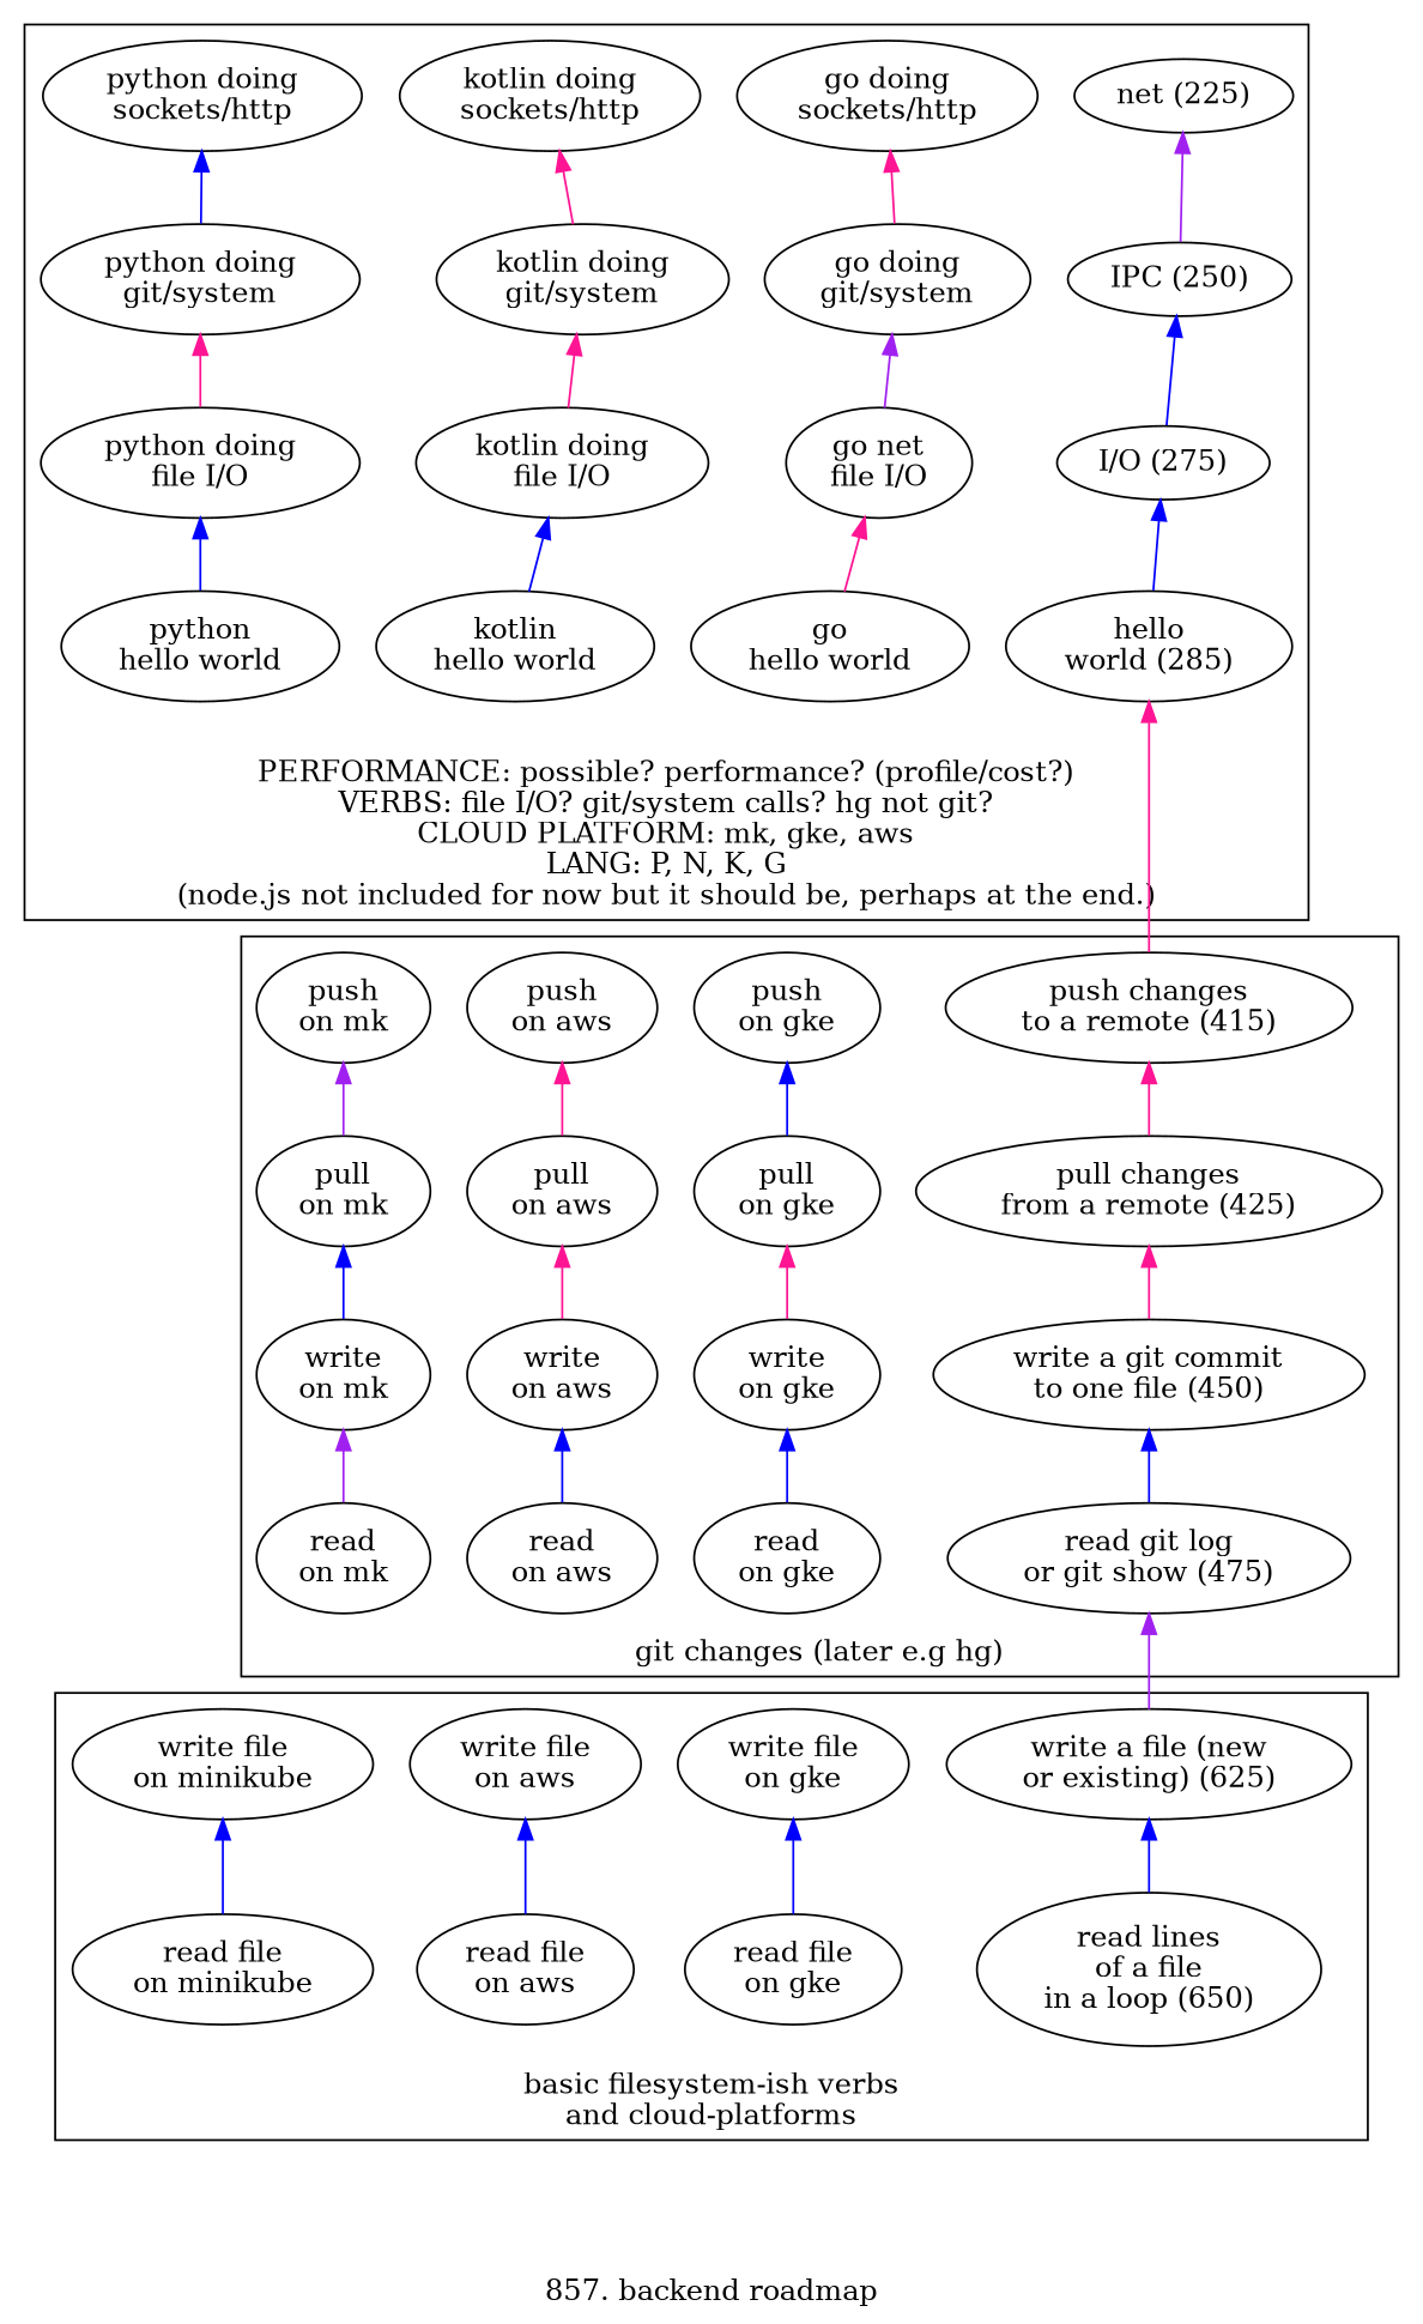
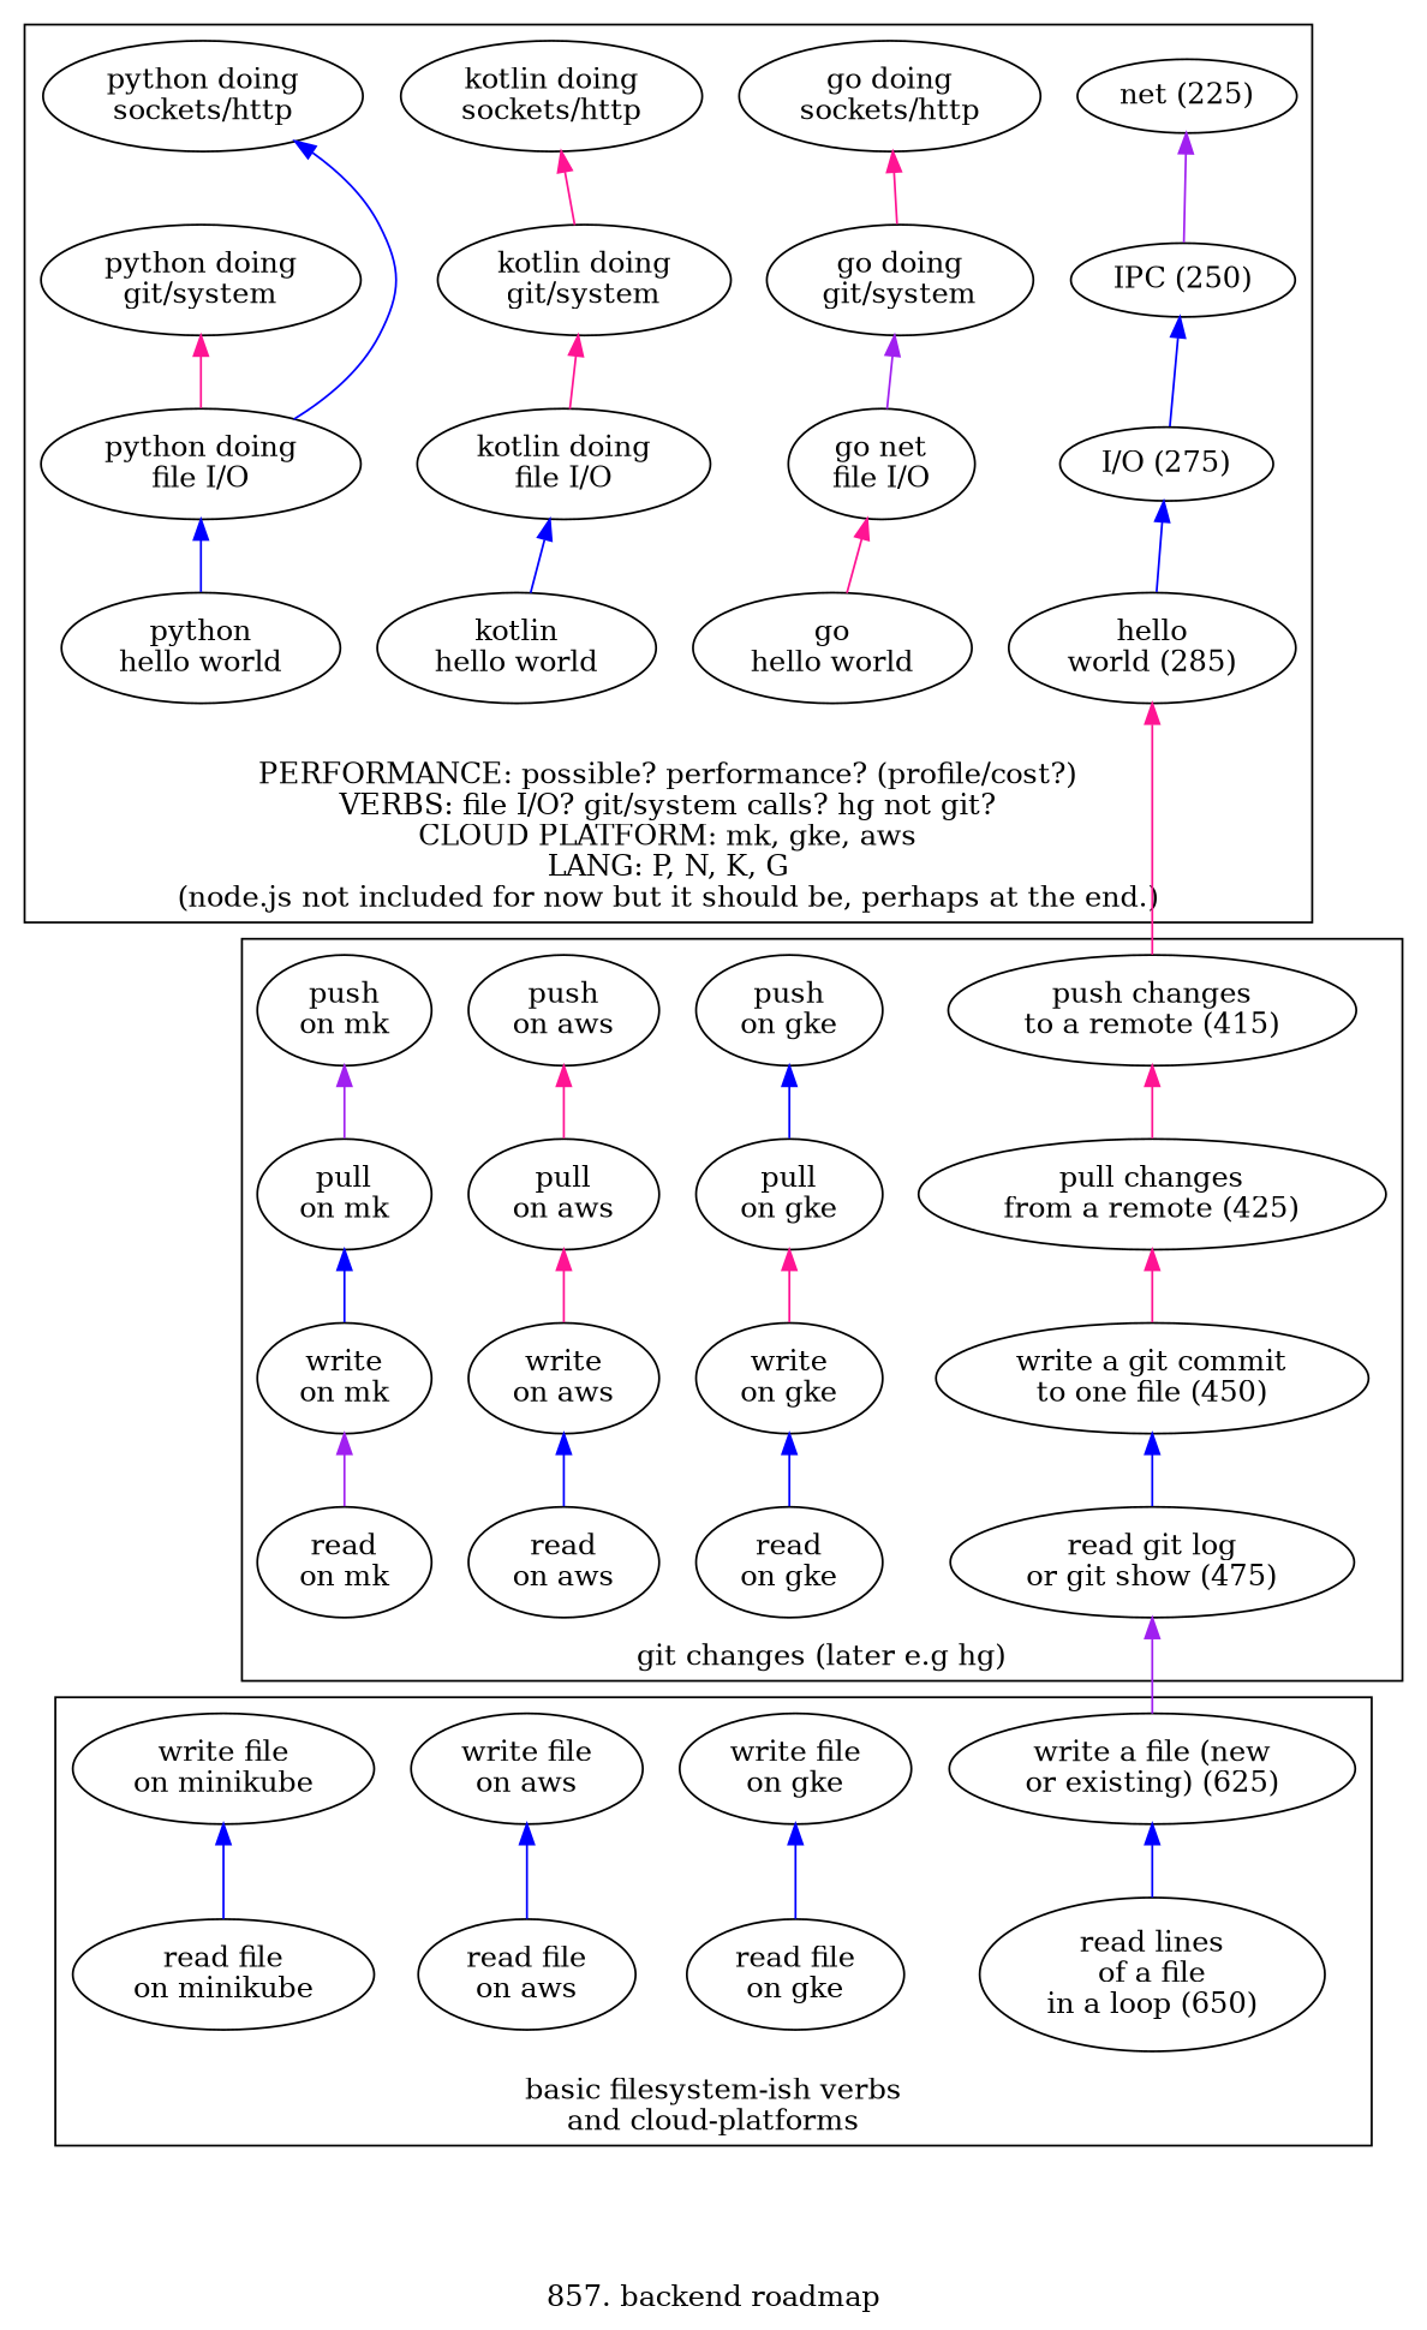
  digraph {
    label="\n857. backend roadmap"
    rankdir=BT
    edge [color=blue]
    n1 [label="net (225)"]
    n2 [label="IPC (250)"]
    n3 [label="I/O (275)"]
    n4 [label="hello\nworld (285)"]
    n5 [label="go doing\ngit/system"]
    n6 [label="go doing\nsockets/http"]
    n7 [label="go net\nfile I/O"]
    n8 [label="go\nhello world"]
    n9 [label="kotlin doing\ngit/system"]
    n10 [label="kotlin doing\nsockets/http"]
    n11 [label="kotlin doing\nfile I/O"]
    n12 [label="kotlin\nhello world"]
    n13 [label="python doing\ngit/system"]
    n14 [label="python doing\nsockets/http"]
    n15 [label="python doing\nfile I/O"]
    n16 [label="python\nhello world"]
    n17 [label="push changes\nto a remote (415)"]
    n18 [label="pull changes\nfrom a remote (425)"]
    n19 [label="write a git commit\nto one file (450)"]
    n20 [label="read git log\nor git show (475)"]
    n21 [label="pull\non gke"]
    n22 [label="push\non gke"]
    n23 [label="write\non gke"]
    n24 [label="read\non gke"]
    n25 [label="pull\non aws"]
    n26 [label="push\non aws"]
    n27 [label="write\non aws"]
    n28 [label="read\non aws"]
    n29 [label="pull\non mk"]
    n30 [label="push\non mk"]
    n31 [label="write\non mk"]
    n32 [label="read\non mk"]
    n33 [label="write a file (new\nor existing) (625)"]
    n34 [label="read lines\nof a file\nin a loop (650)"]
    n35 [label="read file\non gke"]
    n36 [label="write file\non gke"]
    n37 [label="read file\non aws"]
    n38 [label="write file\non aws"]
    n39 [label="read file\non minikube"]
    n40 [label="write file\non minikube"]
    subgraph cluster_1 {
      label="\nPERFORMANCE: possible? performance? (profile/cost?)\nVERBS: file I/O? git/system calls? hg not git?\nCLOUD PLATFORM: mk, gke, aws\nLANG: P, N, K, G\n(node.js not included for now but it should be, perhaps at the end.)\n"
      n1
      n2
      n3
      n4
      n5
      n6
      n7
      n8
      n9
      n10
      n11
      n12
      n13
      n14
      n15
      n16
    }
    subgraph cluster_2 {
      label="git changes (later e.g hg)"
      n17
      n18
      n19
      n20
      n21
      n22
      n23
      n24
      n25
      n26
      n27
      n28
      n29
      n30
      n31
      n32
    }
    subgraph cluster_3 {
      label="basic filesystem-ish verbs\nand cloud-platforms"
      n33
      n34
      n35
      n36
      n37
      n38
      n39
      n40
    }
    n2 -> n1 [color=purple]
    n3 -> n2
    n4 -> n3
    n5 -> n6 [color=deeppink]
    n7 -> n5 [color=purple]
    n8 -> n7 [color=deeppink]
    n9 -> n10 [color=deeppink]
    n11 -> n9 [color=deeppink]
    n12 -> n11
-   n13 -> n14
+   n15 -> n14
    n15 -> n13 [color=deeppink]
    n16 -> n15
    n17 -> n4 [color=deeppink]
    n18 -> n17 [color=deeppink]
    n19 -> n18 [color=deeppink]
    n20 -> n19
    n21 -> n22
    n23 -> n21 [color=deeppink]
    n24 -> n23
    n25 -> n26 [color=deeppink]
    n27 -> n25 [color=deeppink]
    n28 -> n27
    n29 -> n30 [color=purple]
    n31 -> n29
    n32 -> n31 [color=purple]
    n33 -> n20 [color=purple]
    n34 -> n33
    n35 -> n36
    n37 -> n38
    n39 -> n40
  }
